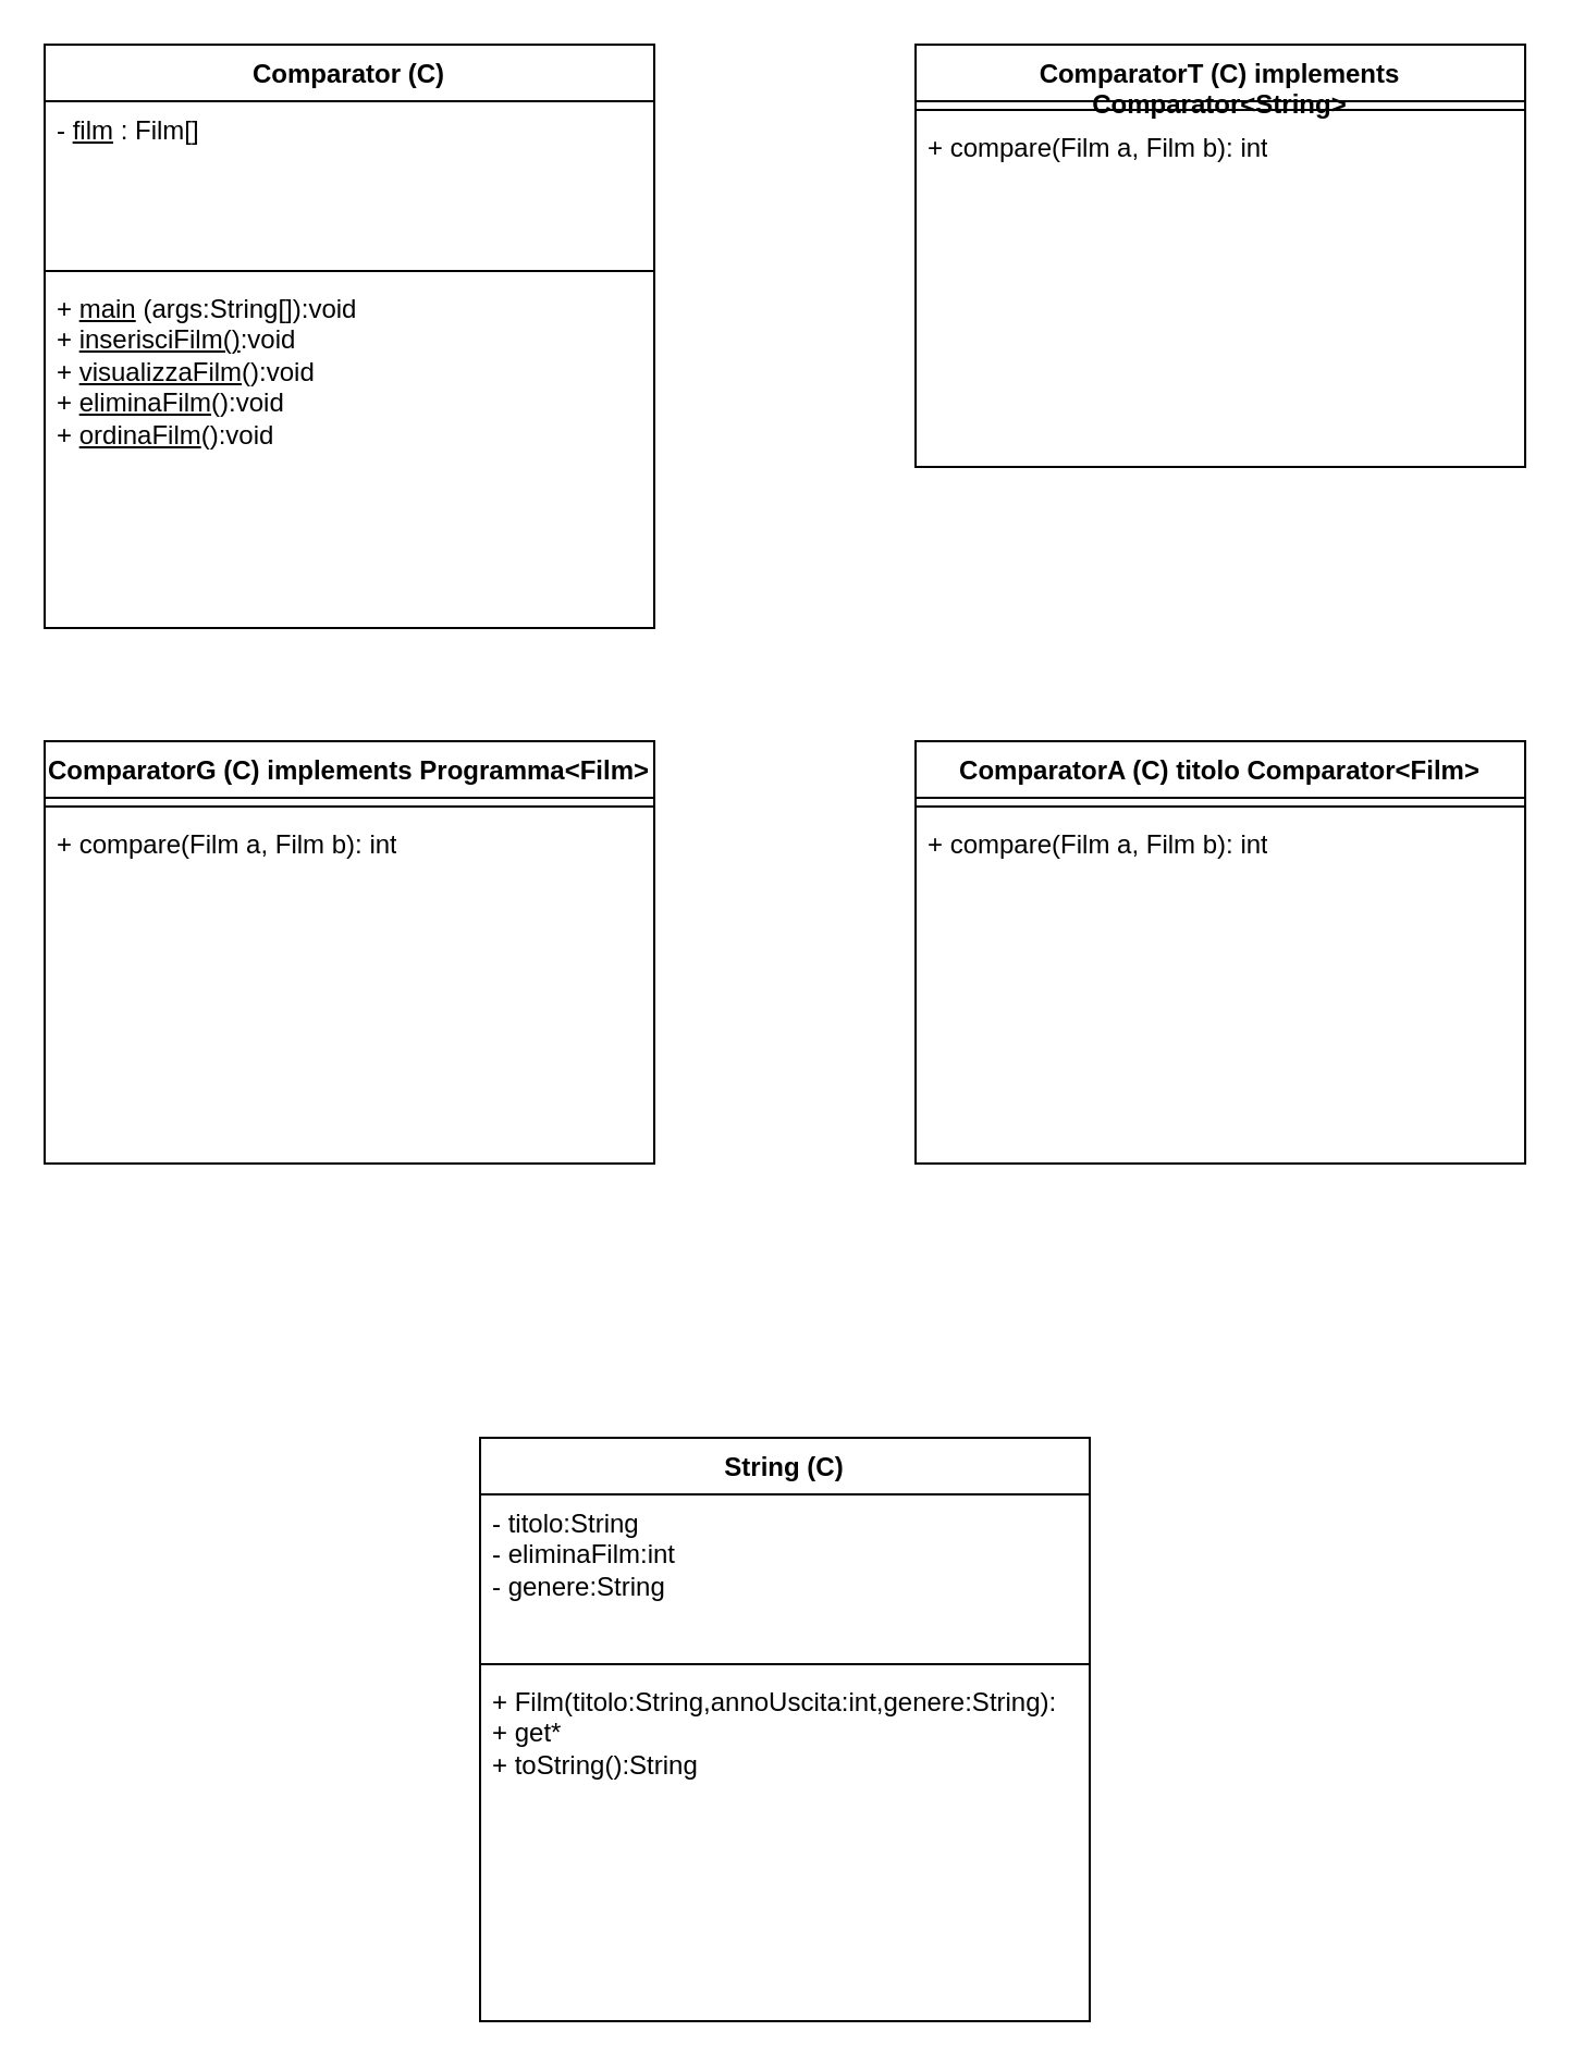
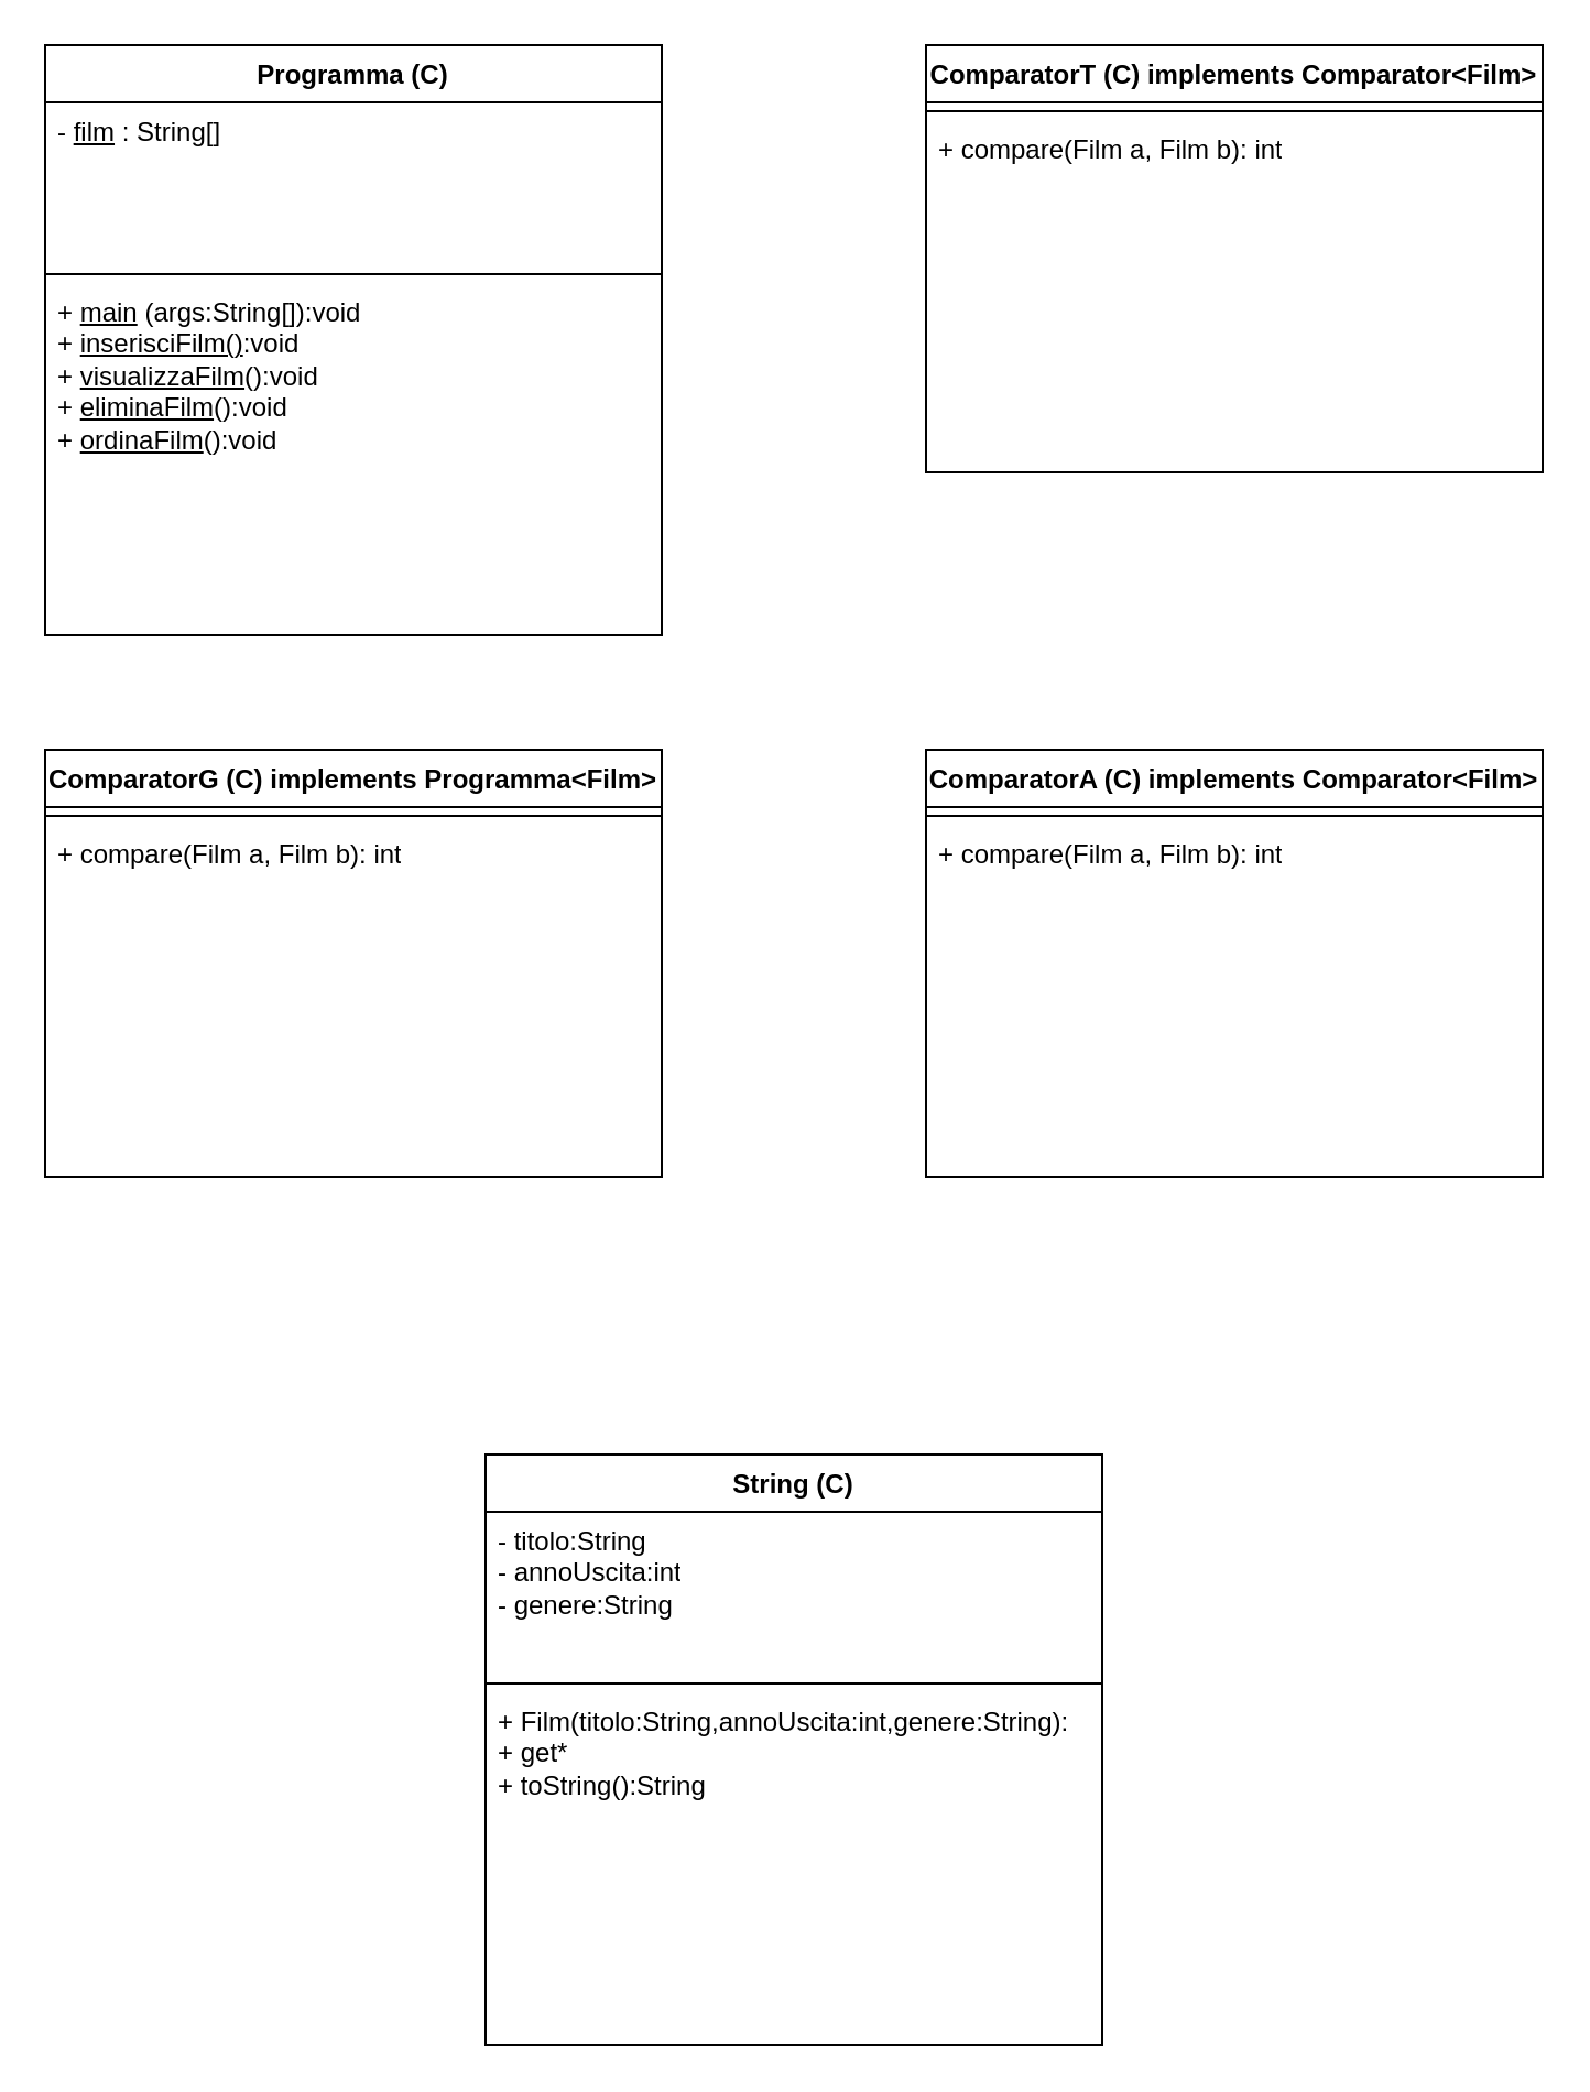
  <mxCell id="0" />
  <mxCell id="1" parent="0" />
- <mxCell id="2" value="Comparator (C)" style="swimlane;fontStyle=1;align=center;verticalAlign=top;childLayout=stackLayout;horizontal=1;startSize=26;horizontalStack=0;resizeParent=1;resizeParentMax=0;resizeLast=0;collapsible=1;marginBottom=0;whiteSpace=wrap;html=1;" vertex="1" parent="1"><mxGeometry x="20" y="20" width="280" height="268" as="geometry" /></mxCell>
- <mxCell id="3" value="&lt;div&gt;- &lt;u&gt;film&lt;/u&gt; : Film[]&lt;/div&gt;&lt;div&gt;&lt;br&gt;&lt;/div&gt;" style="text;strokeColor=none;fillColor=none;align=left;verticalAlign=top;spacingLeft=4;spacingRight=4;overflow=hidden;rotatable=0;points=[[0,0.5],[1,0.5]];portConstraint=eastwest;whiteSpace=wrap;html=1;" vertex="1" parent="2"><mxGeometry y="26" width="280" height="74" as="geometry" /></mxCell>
+ <mxCell id="2" value="Programma (C)" style="swimlane;fontStyle=1;align=center;verticalAlign=top;childLayout=stackLayout;horizontal=1;startSize=26;horizontalStack=0;resizeParent=1;resizeParentMax=0;resizeLast=0;collapsible=1;marginBottom=0;whiteSpace=wrap;html=1;" vertex="1" parent="1"><mxGeometry x="20" y="20" width="280" height="268" as="geometry" /></mxCell>
+ <mxCell id="3" value="&lt;div&gt;- &lt;u&gt;film&lt;/u&gt; : String[]&lt;/div&gt;&lt;div&gt;&lt;br&gt;&lt;/div&gt;" style="text;strokeColor=none;fillColor=none;align=left;verticalAlign=top;spacingLeft=4;spacingRight=4;overflow=hidden;rotatable=0;points=[[0,0.5],[1,0.5]];portConstraint=eastwest;whiteSpace=wrap;html=1;" vertex="1" parent="2"><mxGeometry y="26" width="280" height="74" as="geometry" /></mxCell>
  <mxCell id="4" value="" style="line;strokeWidth=1;fillColor=none;align=left;verticalAlign=middle;spacingTop=-1;spacingLeft=3;spacingRight=3;rotatable=0;labelPosition=right;points=[];portConstraint=eastwest;strokeColor=inherit;" vertex="1" parent="2"><mxGeometry y="100" width="280" height="8" as="geometry" /></mxCell>
  <mxCell id="5" value="&lt;div&gt;+ &lt;u&gt;main&lt;/u&gt; (args:String[]):void&lt;/div&gt;&lt;div&gt;+ &lt;u&gt;inserisciFilm()&lt;/u&gt;:void&lt;/div&gt;&lt;div&gt;+ &lt;u&gt;visualizzaFilm&lt;/u&gt;():void&lt;/div&gt;&lt;div&gt;+ &lt;u&gt;eliminaFilm&lt;/u&gt;():void&lt;/div&gt;&lt;div&gt;+ &lt;u&gt;ordinaFilm&lt;/u&gt;():void&lt;br&gt;&lt;/div&gt;&lt;div&gt;&lt;br&gt; &lt;/div&gt;" style="text;strokeColor=none;fillColor=none;align=left;verticalAlign=top;spacingLeft=4;spacingRight=4;overflow=hidden;rotatable=0;points=[[0,0.5],[1,0.5]];portConstraint=eastwest;whiteSpace=wrap;html=1;" vertex="1" parent="2"><mxGeometry y="108" width="280" height="160" as="geometry" /></mxCell>
- <mxCell id="6" value="ComparatorA (C) titolo Comparator&amp;lt;Film&amp;gt;" style="swimlane;fontStyle=1;align=center;verticalAlign=top;childLayout=stackLayout;horizontal=1;startSize=26;horizontalStack=0;resizeParent=1;resizeParentMax=0;resizeLast=0;collapsible=1;marginBottom=0;whiteSpace=wrap;html=1;" vertex="1" parent="1"><mxGeometry x="420" y="340" width="280" height="194" as="geometry" /></mxCell>
+ <mxCell id="6" value="ComparatorA (C) implements Comparator&amp;lt;Film&amp;gt;" style="swimlane;fontStyle=1;align=center;verticalAlign=top;childLayout=stackLayout;horizontal=1;startSize=26;horizontalStack=0;resizeParent=1;resizeParentMax=0;resizeLast=0;collapsible=1;marginBottom=0;whiteSpace=wrap;html=1;" vertex="1" parent="1"><mxGeometry x="420" y="340" width="280" height="194" as="geometry" /></mxCell>
  <mxCell id="7" value="" style="line;strokeWidth=1;fillColor=none;align=left;verticalAlign=middle;spacingTop=-1;spacingLeft=3;spacingRight=3;rotatable=0;labelPosition=right;points=[];portConstraint=eastwest;strokeColor=inherit;" vertex="1" parent="6"><mxGeometry y="26" width="280" height="8" as="geometry" /></mxCell>
  <mxCell id="8" value="+ compare(Film a, Film b): int" style="text;strokeColor=none;fillColor=none;align=left;verticalAlign=top;spacingLeft=4;spacingRight=4;overflow=hidden;rotatable=0;points=[[0,0.5],[1,0.5]];portConstraint=eastwest;whiteSpace=wrap;html=1;" vertex="1" parent="6"><mxGeometry y="34" width="280" height="160" as="geometry" /></mxCell>
  <mxCell id="9" value="ComparatorG (C) implements Programma&amp;lt;Film&amp;gt;" style="swimlane;fontStyle=1;align=center;verticalAlign=top;childLayout=stackLayout;horizontal=1;startSize=26;horizontalStack=0;resizeParent=1;resizeParentMax=0;resizeLast=0;collapsible=1;marginBottom=0;whiteSpace=wrap;html=1;" vertex="1" parent="1"><mxGeometry x="20" y="340" width="280" height="194" as="geometry" /></mxCell>
  <mxCell id="10" value="" style="line;strokeWidth=1;fillColor=none;align=left;verticalAlign=middle;spacingTop=-1;spacingLeft=3;spacingRight=3;rotatable=0;labelPosition=right;points=[];portConstraint=eastwest;strokeColor=inherit;" vertex="1" parent="9"><mxGeometry y="26" width="280" height="8" as="geometry" /></mxCell>
  <mxCell id="11" value="+ compare(Film a, Film b): int" style="text;strokeColor=none;fillColor=none;align=left;verticalAlign=top;spacingLeft=4;spacingRight=4;overflow=hidden;rotatable=0;points=[[0,0.5],[1,0.5]];portConstraint=eastwest;whiteSpace=wrap;html=1;" vertex="1" parent="9"><mxGeometry y="34" width="280" height="160" as="geometry" /></mxCell>
- <mxCell id="12" value="ComparatorT (C) implements Comparator&amp;lt;String&amp;gt;" style="swimlane;fontStyle=1;align=center;verticalAlign=top;childLayout=stackLayout;horizontal=1;startSize=26;horizontalStack=0;resizeParent=1;resizeParentMax=0;resizeLast=0;collapsible=1;marginBottom=0;whiteSpace=wrap;html=1;" vertex="1" parent="1"><mxGeometry x="420" y="20" width="280" height="194" as="geometry" /></mxCell>
+ <mxCell id="12" value="ComparatorT (C) implements Comparator&amp;lt;Film&amp;gt;" style="swimlane;fontStyle=1;align=center;verticalAlign=top;childLayout=stackLayout;horizontal=1;startSize=26;horizontalStack=0;resizeParent=1;resizeParentMax=0;resizeLast=0;collapsible=1;marginBottom=0;whiteSpace=wrap;html=1;" vertex="1" parent="1"><mxGeometry x="420" y="20" width="280" height="194" as="geometry" /></mxCell>
  <mxCell id="13" value="" style="line;strokeWidth=1;fillColor=none;align=left;verticalAlign=middle;spacingTop=-1;spacingLeft=3;spacingRight=3;rotatable=0;labelPosition=right;points=[];portConstraint=eastwest;strokeColor=inherit;" vertex="1" parent="12"><mxGeometry y="26" width="280" height="8" as="geometry" /></mxCell>
  <mxCell id="14" value="+ compare(Film a, Film b): int" style="text;strokeColor=none;fillColor=none;align=left;verticalAlign=top;spacingLeft=4;spacingRight=4;overflow=hidden;rotatable=0;points=[[0,0.5],[1,0.5]];portConstraint=eastwest;whiteSpace=wrap;html=1;" vertex="1" parent="12"><mxGeometry y="34" width="280" height="160" as="geometry" /></mxCell>
  <mxCell id="15" value="String (C)" style="swimlane;fontStyle=1;align=center;verticalAlign=top;childLayout=stackLayout;horizontal=1;startSize=26;horizontalStack=0;resizeParent=1;resizeParentMax=0;resizeLast=0;collapsible=1;marginBottom=0;whiteSpace=wrap;html=1;" vertex="1" parent="1"><mxGeometry x="220" y="660" width="280" height="268" as="geometry" /></mxCell>
- <mxCell id="16" value="&lt;div&gt;- titolo:String&lt;/div&gt;&lt;div&gt;- eliminaFilm:int&lt;/div&gt;&lt;div&gt;- genere:String&lt;br&gt;&lt;/div&gt;" style="text;strokeColor=none;fillColor=none;align=left;verticalAlign=top;spacingLeft=4;spacingRight=4;overflow=hidden;rotatable=0;points=[[0,0.5],[1,0.5]];portConstraint=eastwest;whiteSpace=wrap;html=1;" vertex="1" parent="15"><mxGeometry y="26" width="280" height="74" as="geometry" /></mxCell>
+ <mxCell id="16" value="&lt;div&gt;- titolo:String&lt;/div&gt;&lt;div&gt;- annoUscita:int&lt;/div&gt;&lt;div&gt;- genere:String&lt;br&gt;&lt;/div&gt;" style="text;strokeColor=none;fillColor=none;align=left;verticalAlign=top;spacingLeft=4;spacingRight=4;overflow=hidden;rotatable=0;points=[[0,0.5],[1,0.5]];portConstraint=eastwest;whiteSpace=wrap;html=1;" vertex="1" parent="15"><mxGeometry y="26" width="280" height="74" as="geometry" /></mxCell>
  <mxCell id="17" value="" style="line;strokeWidth=1;fillColor=none;align=left;verticalAlign=middle;spacingTop=-1;spacingLeft=3;spacingRight=3;rotatable=0;labelPosition=right;points=[];portConstraint=eastwest;strokeColor=inherit;" vertex="1" parent="15"><mxGeometry y="100" width="280" height="8" as="geometry" /></mxCell>
  <mxCell id="18" value="&lt;div&gt;+ Film(titolo:String,annoUscita:int,genere:String): &lt;br&gt;&lt;/div&gt;&lt;div&gt;+ get*&lt;/div&gt;&lt;div&gt;+ toString():String&lt;br&gt;&lt;/div&gt;" style="text;strokeColor=none;fillColor=none;align=left;verticalAlign=top;spacingLeft=4;spacingRight=4;overflow=hidden;rotatable=0;points=[[0,0.5],[1,0.5]];portConstraint=eastwest;whiteSpace=wrap;html=1;" vertex="1" parent="15"><mxGeometry y="108" width="280" height="160" as="geometry" /></mxCell>
